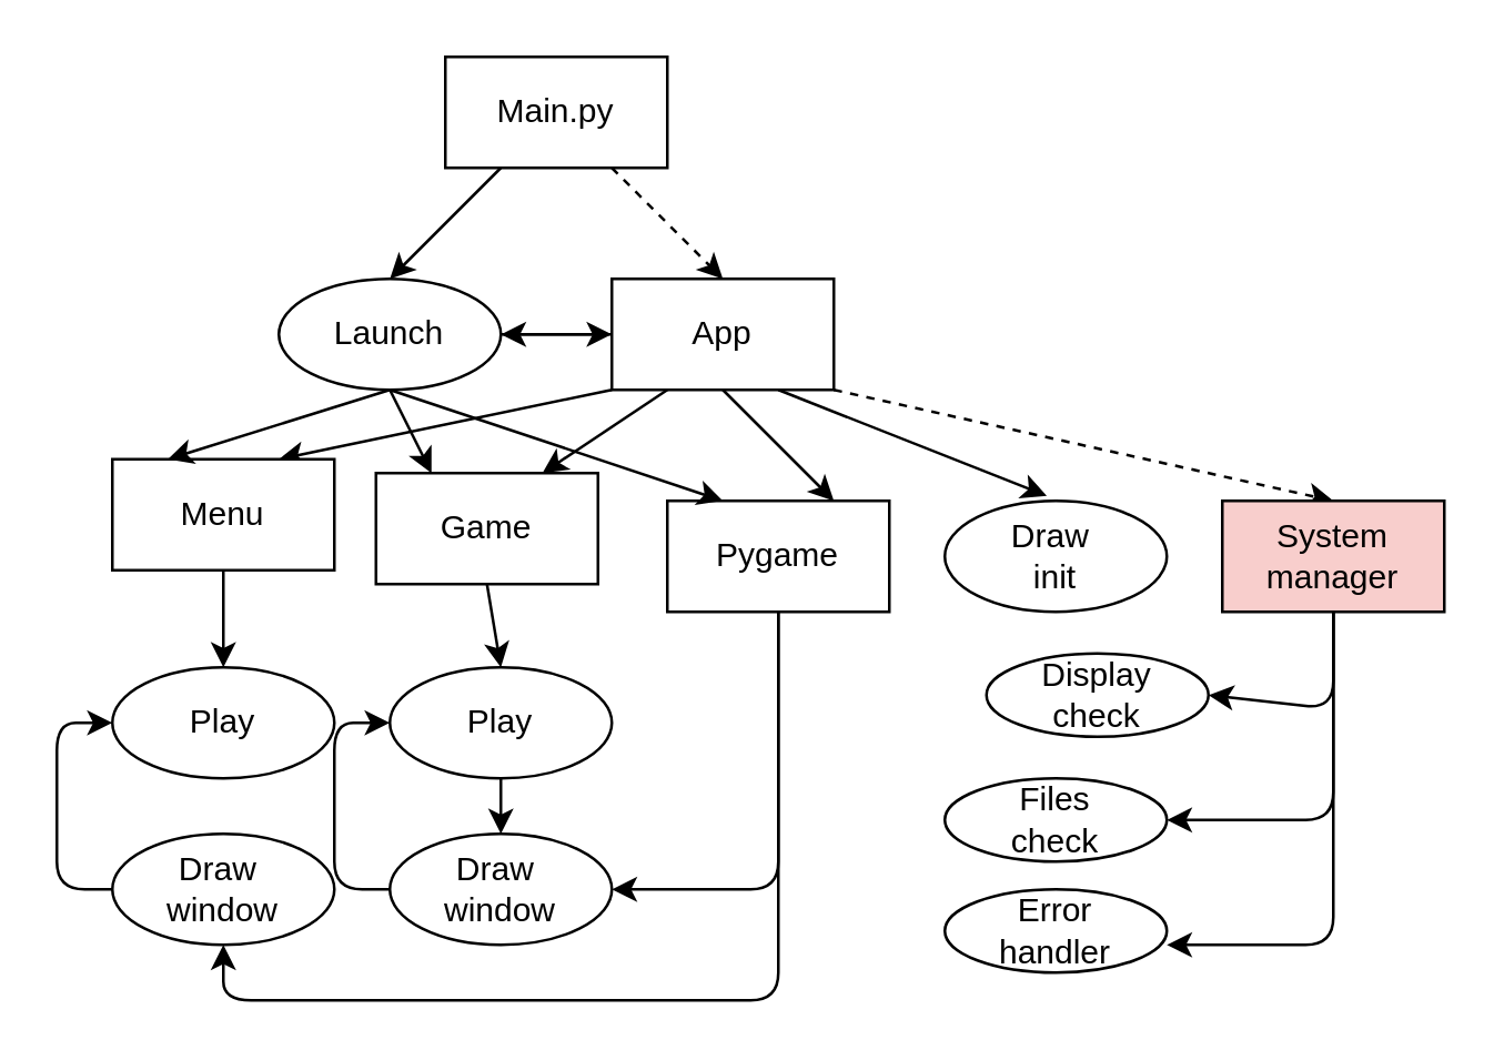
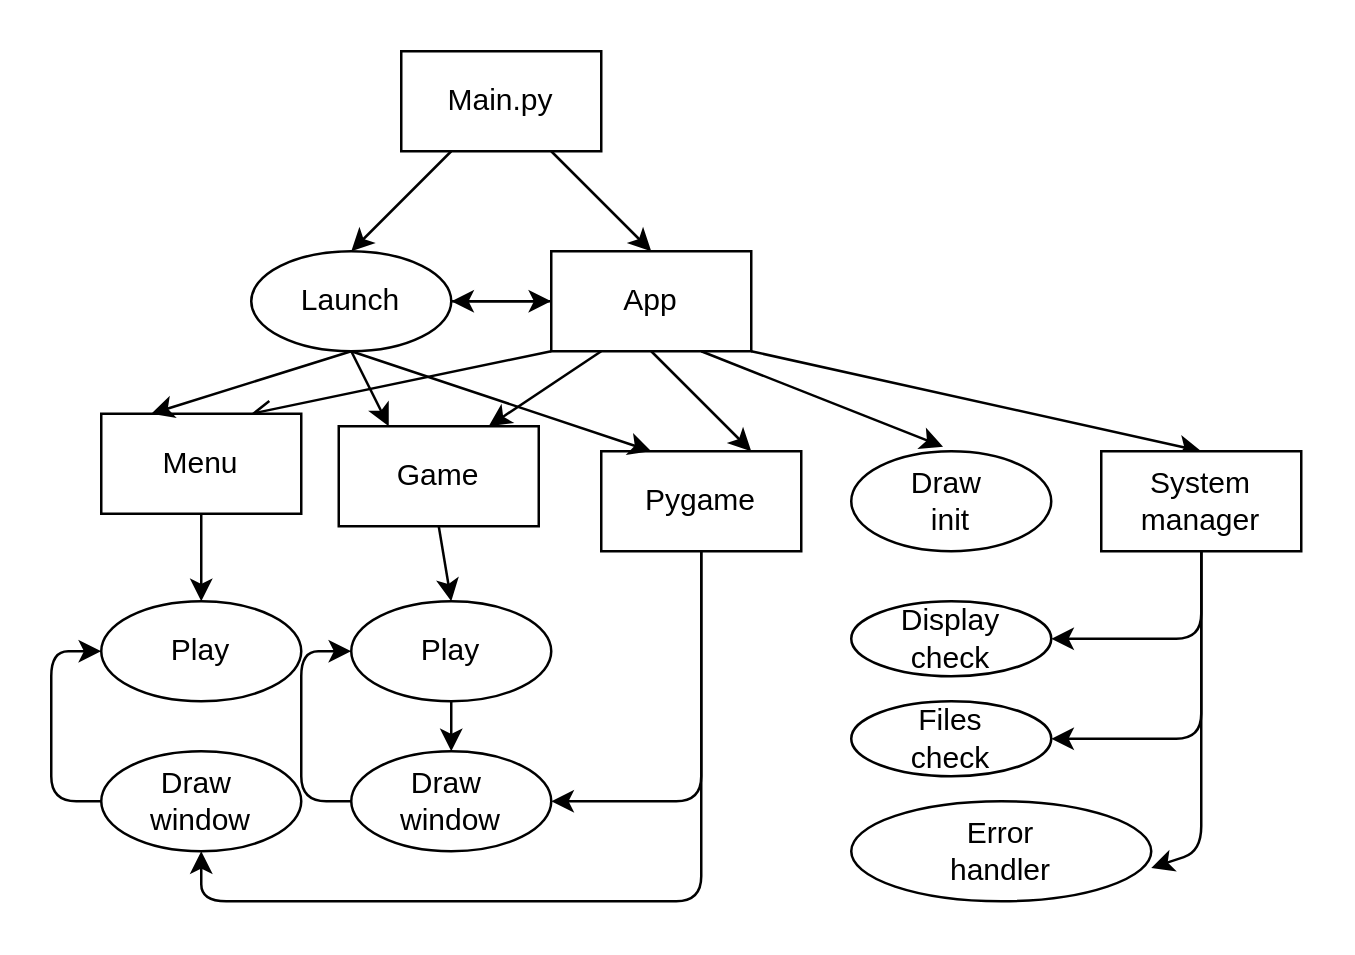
  <mxCell id="0" />
  <mxCell id="1" parent="0" />
- <mxCell id="2" style="edgeStyle=none;html=1;exitX=0.75;exitY=1;exitDx=0;exitDy=0;entryX=0.5;entryY=0;entryDx=0;entryDy=0;dashed=1;" edge="1" parent="1" source="4" target="10"><mxGeometry relative="1" as="geometry"><mxPoint x="80.143" y="100" as="targetPoint" /></mxGeometry></mxCell>
+ <mxCell id="2" style="edgeStyle=none;html=1;exitX=0.75;exitY=1;exitDx=0;exitDy=0;entryX=0.5;entryY=0;entryDx=0;entryDy=0;" edge="1" parent="1" source="4" target="10"><mxGeometry relative="1" as="geometry"><mxPoint x="80.143" y="100" as="targetPoint" /></mxGeometry></mxCell>
  <mxCell id="3" style="edgeStyle=none;html=1;exitX=0.25;exitY=1;exitDx=0;exitDy=0;entryX=0.5;entryY=0;entryDx=0;entryDy=0;" edge="1" parent="1" source="4" target="24"><mxGeometry relative="1" as="geometry"><Array as="points" /></mxGeometry></mxCell>
  <mxCell id="4" value="Main.py" style="whiteSpace=wrap;html=1;" vertex="1" parent="1"><mxGeometry x="160" y="20" width="80" height="40" as="geometry" /></mxCell>
- <mxCell id="5" value="" style="edgeStyle=none;html=1;exitX=0;exitY=1;exitDx=0;exitDy=0;entryX=0.75;entryY=0;entryDx=0;entryDy=0;" edge="1" parent="1" source="10" target="12"><mxGeometry relative="1" as="geometry" /></mxCell>
+ <mxCell id="5" value="" style="edgeStyle=none;html=1;exitX=0;exitY=1;exitDx=0;exitDy=0;entryX=0.75;entryY=0;entryDx=0;entryDy=0;endArrow=open;" edge="1" parent="1" source="10" target="12"><mxGeometry relative="1" as="geometry" /></mxCell>
  <mxCell id="6" style="edgeStyle=none;html=1;exitX=0.25;exitY=1;exitDx=0;exitDy=0;entryX=0.75;entryY=0;entryDx=0;entryDy=0;" edge="1" parent="1" source="10" target="14"><mxGeometry relative="1" as="geometry"><mxPoint x="160" y="180" as="targetPoint" /><Array as="points" /></mxGeometry></mxCell>
  <mxCell id="7" style="edgeStyle=none;html=1;exitX=0.75;exitY=1;exitDx=0;exitDy=0;entryX=0.459;entryY=-0.045;entryDx=0;entryDy=0;entryPerimeter=0;" edge="1" parent="1" source="10" target="15"><mxGeometry relative="1" as="geometry"><mxPoint x="280" y="180" as="targetPoint" /><Array as="points" /></mxGeometry></mxCell>
  <mxCell id="8" style="edgeStyle=none;html=1;exitX=0.5;exitY=1;exitDx=0;exitDy=0;entryX=0.75;entryY=0;entryDx=0;entryDy=0;" edge="1" parent="1" source="10" target="18"><mxGeometry relative="1" as="geometry" /></mxCell>
- <mxCell id="9" style="edgeStyle=none;html=1;exitX=1;exitY=1;exitDx=0;exitDy=0;entryX=0.5;entryY=0;entryDx=0;entryDy=0;dashed=1;" edge="1" parent="1" source="10" target="28"><mxGeometry relative="1" as="geometry" /></mxCell>
+ <mxCell id="9" style="edgeStyle=none;html=1;exitX=1;exitY=1;exitDx=0;exitDy=0;entryX=0.5;entryY=0;entryDx=0;entryDy=0;" edge="1" parent="1" source="10" target="28"><mxGeometry relative="1" as="geometry" /></mxCell>
  <mxCell id="10" value="App" style="whiteSpace=wrap;html=1;" vertex="1" parent="1"><mxGeometry x="220" y="100" width="80" height="40" as="geometry" /></mxCell>
  <mxCell id="11" style="edgeStyle=none;html=1;exitX=0.5;exitY=1;exitDx=0;exitDy=0;entryX=0.5;entryY=0;entryDx=0;entryDy=0;" edge="1" parent="1" source="12" target="33"><mxGeometry relative="1" as="geometry" /></mxCell>
  <mxCell id="12" value="Menu&lt;br&gt;" style="whiteSpace=wrap;html=1;" vertex="1" parent="1"><mxGeometry x="40" y="165" width="80" height="40" as="geometry" /></mxCell>
  <mxCell id="13" style="edgeStyle=none;html=1;exitX=0.5;exitY=1;exitDx=0;exitDy=0;entryX=0.5;entryY=0;entryDx=0;entryDy=0;" edge="1" parent="1" source="14" target="30"><mxGeometry relative="1" as="geometry" /></mxCell>
  <mxCell id="14" value="Game&lt;br&gt;" style="whiteSpace=wrap;html=1;" vertex="1" parent="1"><mxGeometry x="135" y="170" width="80" height="40" as="geometry" /></mxCell>
  <mxCell id="15" value="Draw&amp;nbsp;&lt;br&gt;init&lt;br&gt;" style="ellipse;whiteSpace=wrap;html=1;" vertex="1" parent="1"><mxGeometry x="340" y="180" width="80" height="40" as="geometry" /></mxCell>
  <mxCell id="16" style="edgeStyle=none;html=1;exitX=0.5;exitY=1;exitDx=0;exitDy=0;entryX=1;entryY=0.5;entryDx=0;entryDy=0;" edge="1" parent="1" source="18" target="32"><mxGeometry relative="1" as="geometry"><Array as="points"><mxPoint x="280" y="320" /></Array></mxGeometry></mxCell>
  <mxCell id="17" style="edgeStyle=none;html=1;exitX=0.5;exitY=1;exitDx=0;exitDy=0;entryX=0.5;entryY=1;entryDx=0;entryDy=0;" edge="1" parent="1" source="18" target="35"><mxGeometry relative="1" as="geometry"><Array as="points"><mxPoint x="280" y="360" /><mxPoint x="80" y="360" /></Array></mxGeometry></mxCell>
  <mxCell id="18" value="Pygame&lt;br&gt;" style="whiteSpace=wrap;html=1;" vertex="1" parent="1"><mxGeometry x="240" y="180" width="80" height="40" as="geometry" /></mxCell>
  <mxCell id="19" style="html=1;exitX=0;exitY=0.5;exitDx=0;exitDy=0;entryX=1;entryY=0.5;entryDx=0;entryDy=0;" edge="1" parent="1" source="10" target="24"><mxGeometry relative="1" as="geometry"><mxPoint x="200" y="100" as="targetPoint" /></mxGeometry></mxCell>
  <mxCell id="20" style="edgeStyle=none;html=1;exitX=1;exitY=0.5;exitDx=0;exitDy=0;" edge="1" parent="1" source="24"><mxGeometry relative="1" as="geometry"><mxPoint x="220" y="120" as="targetPoint" /></mxGeometry></mxCell>
  <mxCell id="21" style="edgeStyle=none;html=1;exitX=0.5;exitY=1;exitDx=0;exitDy=0;entryX=0.25;entryY=0;entryDx=0;entryDy=0;" edge="1" parent="1" source="24" target="12"><mxGeometry relative="1" as="geometry" /></mxCell>
  <mxCell id="22" style="edgeStyle=none;html=1;exitX=0.5;exitY=1;exitDx=0;exitDy=0;entryX=0.25;entryY=0;entryDx=0;entryDy=0;" edge="1" parent="1" source="24" target="14"><mxGeometry relative="1" as="geometry" /></mxCell>
  <mxCell id="23" style="edgeStyle=none;html=1;exitX=0.5;exitY=1;exitDx=0;exitDy=0;entryX=0.25;entryY=0;entryDx=0;entryDy=0;" edge="1" parent="1" source="24" target="18"><mxGeometry relative="1" as="geometry" /></mxCell>
  <mxCell id="24" value="Launch&lt;br&gt;" style="ellipse;whiteSpace=wrap;html=1;" vertex="1" parent="1"><mxGeometry x="100" y="100" width="80" height="40" as="geometry" /></mxCell>
  <mxCell id="25" style="edgeStyle=none;html=1;exitX=0.5;exitY=1;exitDx=0;exitDy=0;entryX=1;entryY=0.5;entryDx=0;entryDy=0;" edge="1" parent="1" source="28" target="36"><mxGeometry relative="1" as="geometry"><Array as="points"><mxPoint x="480" y="255" /></Array></mxGeometry></mxCell>
  <mxCell id="26" style="edgeStyle=none;html=1;exitX=0.5;exitY=1;exitDx=0;exitDy=0;entryX=1;entryY=0.5;entryDx=0;entryDy=0;" edge="1" parent="1" source="28" target="37"><mxGeometry relative="1" as="geometry"><Array as="points"><mxPoint x="480" y="295" /></Array></mxGeometry></mxCell>
  <mxCell id="27" style="edgeStyle=none;html=1;exitX=0.5;exitY=1;exitDx=0;exitDy=0;entryX=1;entryY=0.667;entryDx=0;entryDy=0;entryPerimeter=0;" edge="1" parent="1" source="28" target="38"><mxGeometry relative="1" as="geometry"><Array as="points"><mxPoint x="480" y="340" /></Array></mxGeometry></mxCell>
- <mxCell id="28" value="System manager" style="whiteSpace=wrap;html=1;fillColor=#f8cecc;" vertex="1" parent="1"><mxGeometry x="440" y="180" width="80" height="40" as="geometry" /></mxCell>
+ <mxCell id="28" value="System manager" style="whiteSpace=wrap;html=1;" vertex="1" parent="1"><mxGeometry x="440" y="180" width="80" height="40" as="geometry" /></mxCell>
  <mxCell id="29" style="edgeStyle=none;html=1;exitX=0.5;exitY=1;exitDx=0;exitDy=0;entryX=0.5;entryY=0;entryDx=0;entryDy=0;" edge="1" parent="1" source="30" target="32"><mxGeometry relative="1" as="geometry" /></mxCell>
  <mxCell id="30" value="Play&lt;br&gt;" style="ellipse;whiteSpace=wrap;html=1;" vertex="1" parent="1"><mxGeometry x="140" y="240" width="80" height="40" as="geometry" /></mxCell>
  <mxCell id="31" style="edgeStyle=none;html=1;exitX=0;exitY=0.5;exitDx=0;exitDy=0;entryX=0;entryY=0.5;entryDx=0;entryDy=0;" edge="1" parent="1" source="32" target="30"><mxGeometry relative="1" as="geometry"><Array as="points"><mxPoint x="120" y="320" /><mxPoint x="120" y="260" /></Array></mxGeometry></mxCell>
  <mxCell id="32" value="Draw&amp;nbsp;&lt;br&gt;window&lt;br&gt;" style="ellipse;whiteSpace=wrap;html=1;" vertex="1" parent="1"><mxGeometry x="140" y="300" width="80" height="40" as="geometry" /></mxCell>
  <mxCell id="33" value="Play&lt;br&gt;" style="ellipse;whiteSpace=wrap;html=1;" vertex="1" parent="1"><mxGeometry x="40" y="240" width="80" height="40" as="geometry" /></mxCell>
  <mxCell id="34" style="edgeStyle=none;html=1;exitX=0;exitY=0.5;exitDx=0;exitDy=0;entryX=0;entryY=0.5;entryDx=0;entryDy=0;" edge="1" parent="1" source="35" target="33"><mxGeometry relative="1" as="geometry"><Array as="points"><mxPoint x="20" y="320" /><mxPoint x="20" y="260" /></Array></mxGeometry></mxCell>
  <mxCell id="35" value="Draw&amp;nbsp;&lt;br&gt;window&lt;br&gt;" style="ellipse;whiteSpace=wrap;html=1;" vertex="1" parent="1"><mxGeometry x="40" y="300" width="80" height="40" as="geometry" /></mxCell>
- <mxCell id="36" value="Display&lt;br&gt;check&lt;br&gt;" style="ellipse;whiteSpace=wrap;html=1;" vertex="1" parent="1"><mxGeometry x="355" y="235" width="80" height="30" as="geometry" /></mxCell>
+ <mxCell id="36" value="Display&lt;br&gt;check&lt;br&gt;" style="ellipse;whiteSpace=wrap;html=1;" vertex="1" parent="1"><mxGeometry x="340" y="240" width="80" height="30" as="geometry" /></mxCell>
  <mxCell id="37" value="Files&lt;br&gt;check" style="ellipse;whiteSpace=wrap;html=1;" vertex="1" parent="1"><mxGeometry x="340" y="280" width="80" height="30" as="geometry" /></mxCell>
- <mxCell id="38" value="Error&lt;br&gt;handler&lt;br&gt;" style="ellipse;whiteSpace=wrap;html=1;" vertex="1" parent="1"><mxGeometry x="340" y="320" width="80" height="30" as="geometry" /></mxCell>
+ <mxCell id="38" value="Error&lt;br&gt;handler&lt;br&gt;" style="ellipse;whiteSpace=wrap;html=1;" vertex="1" parent="1"><mxGeometry x="340" y="320" width="120" height="40" as="geometry" /></mxCell>
